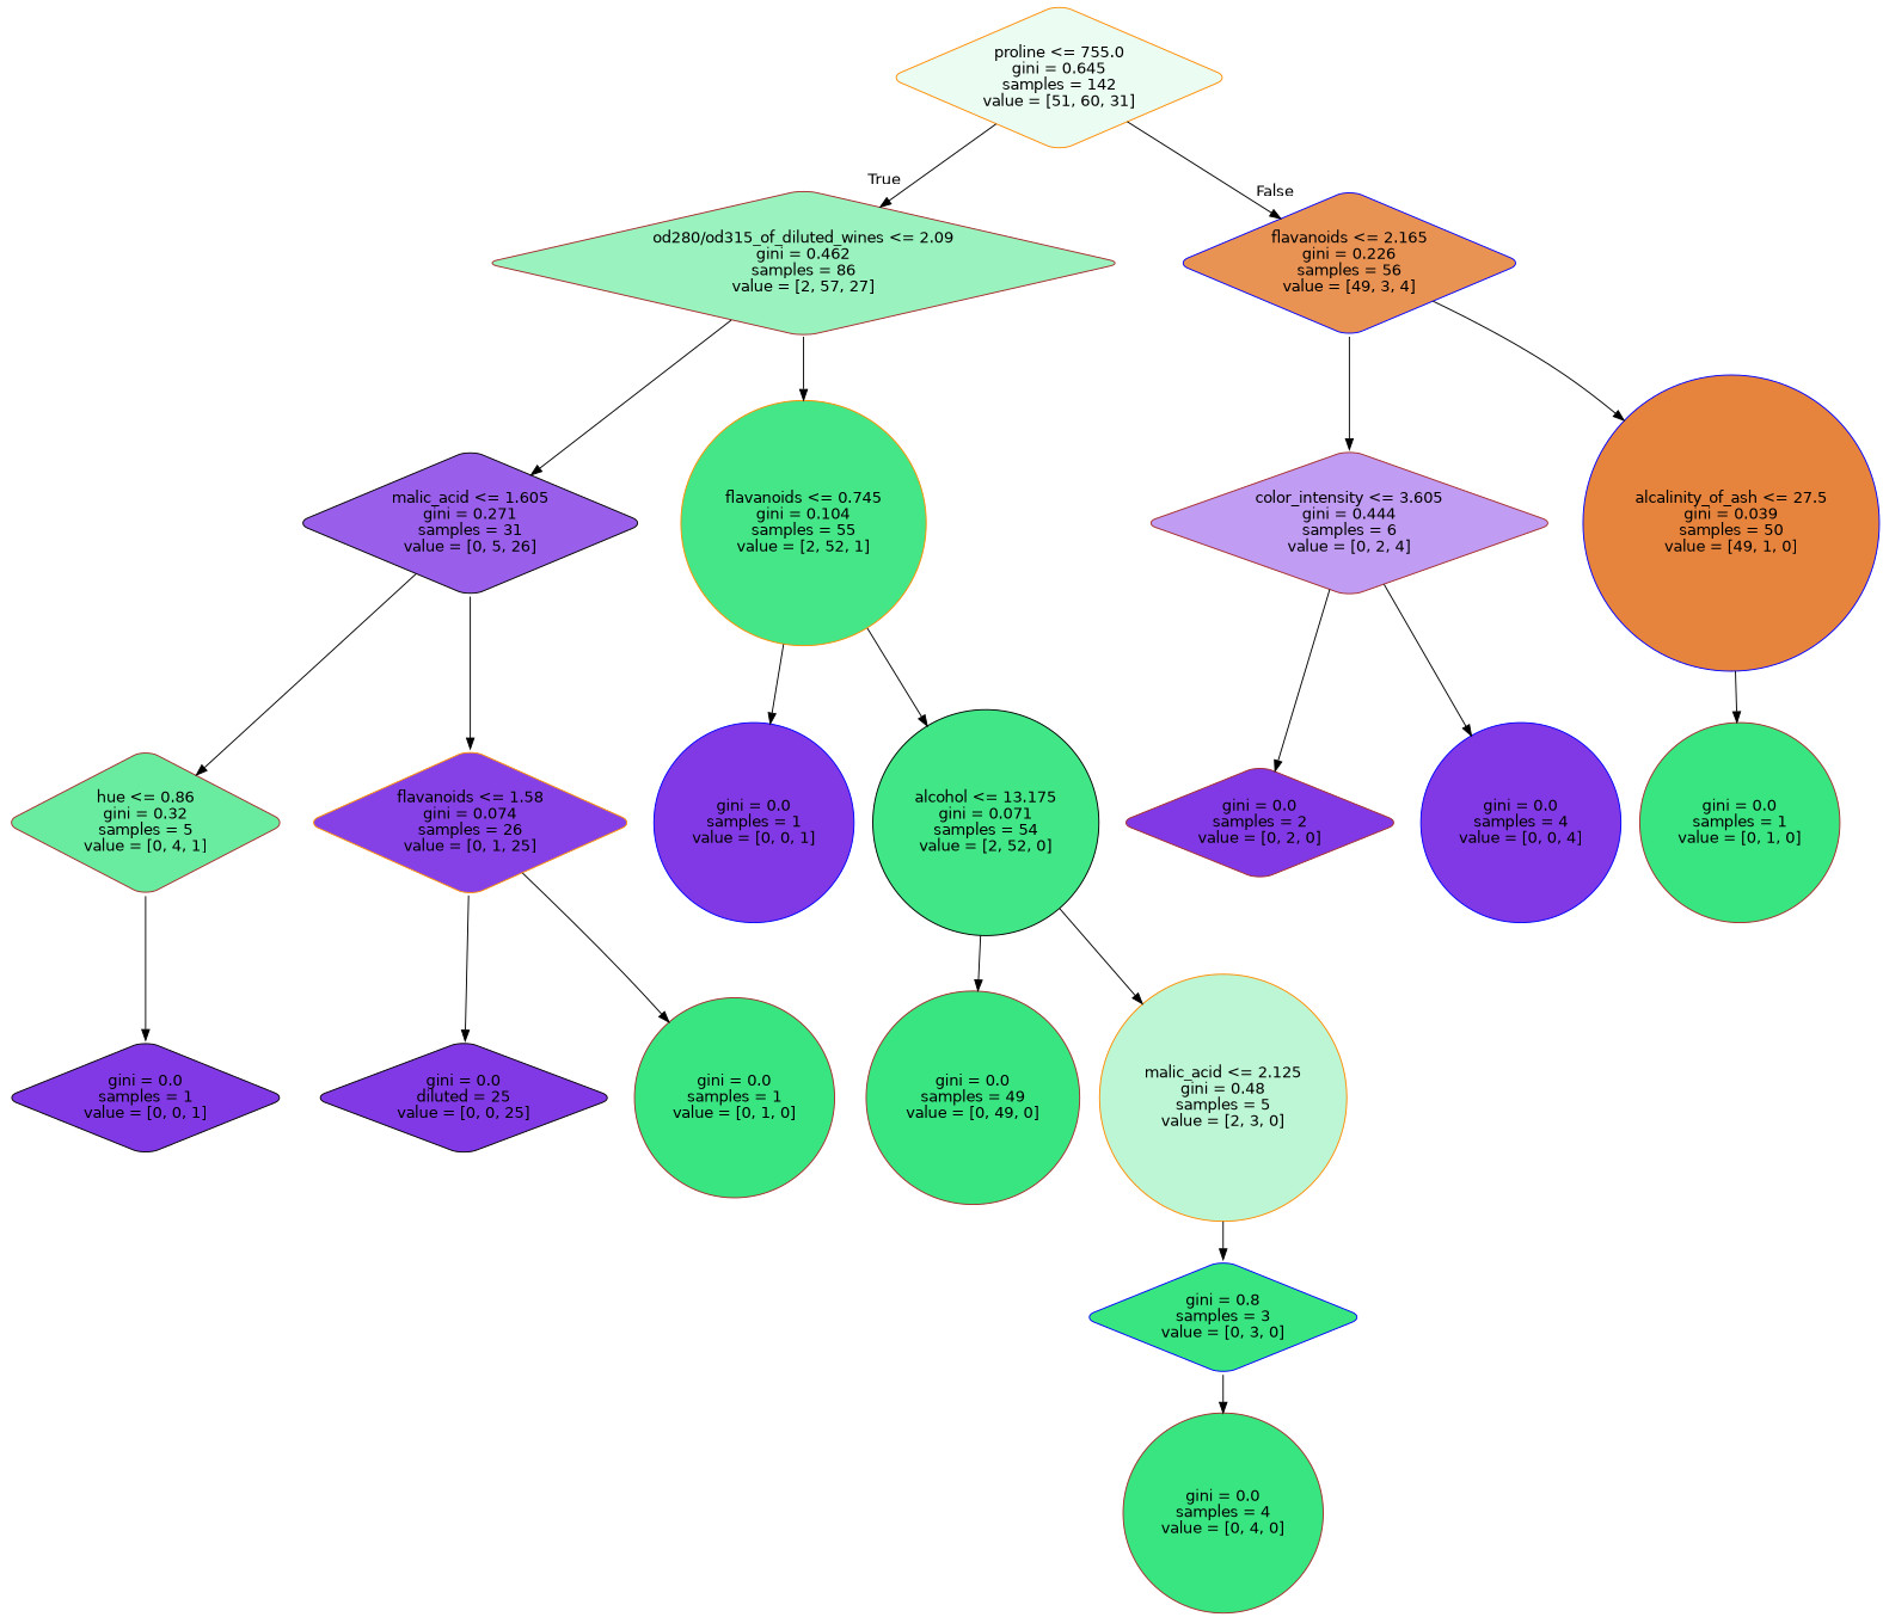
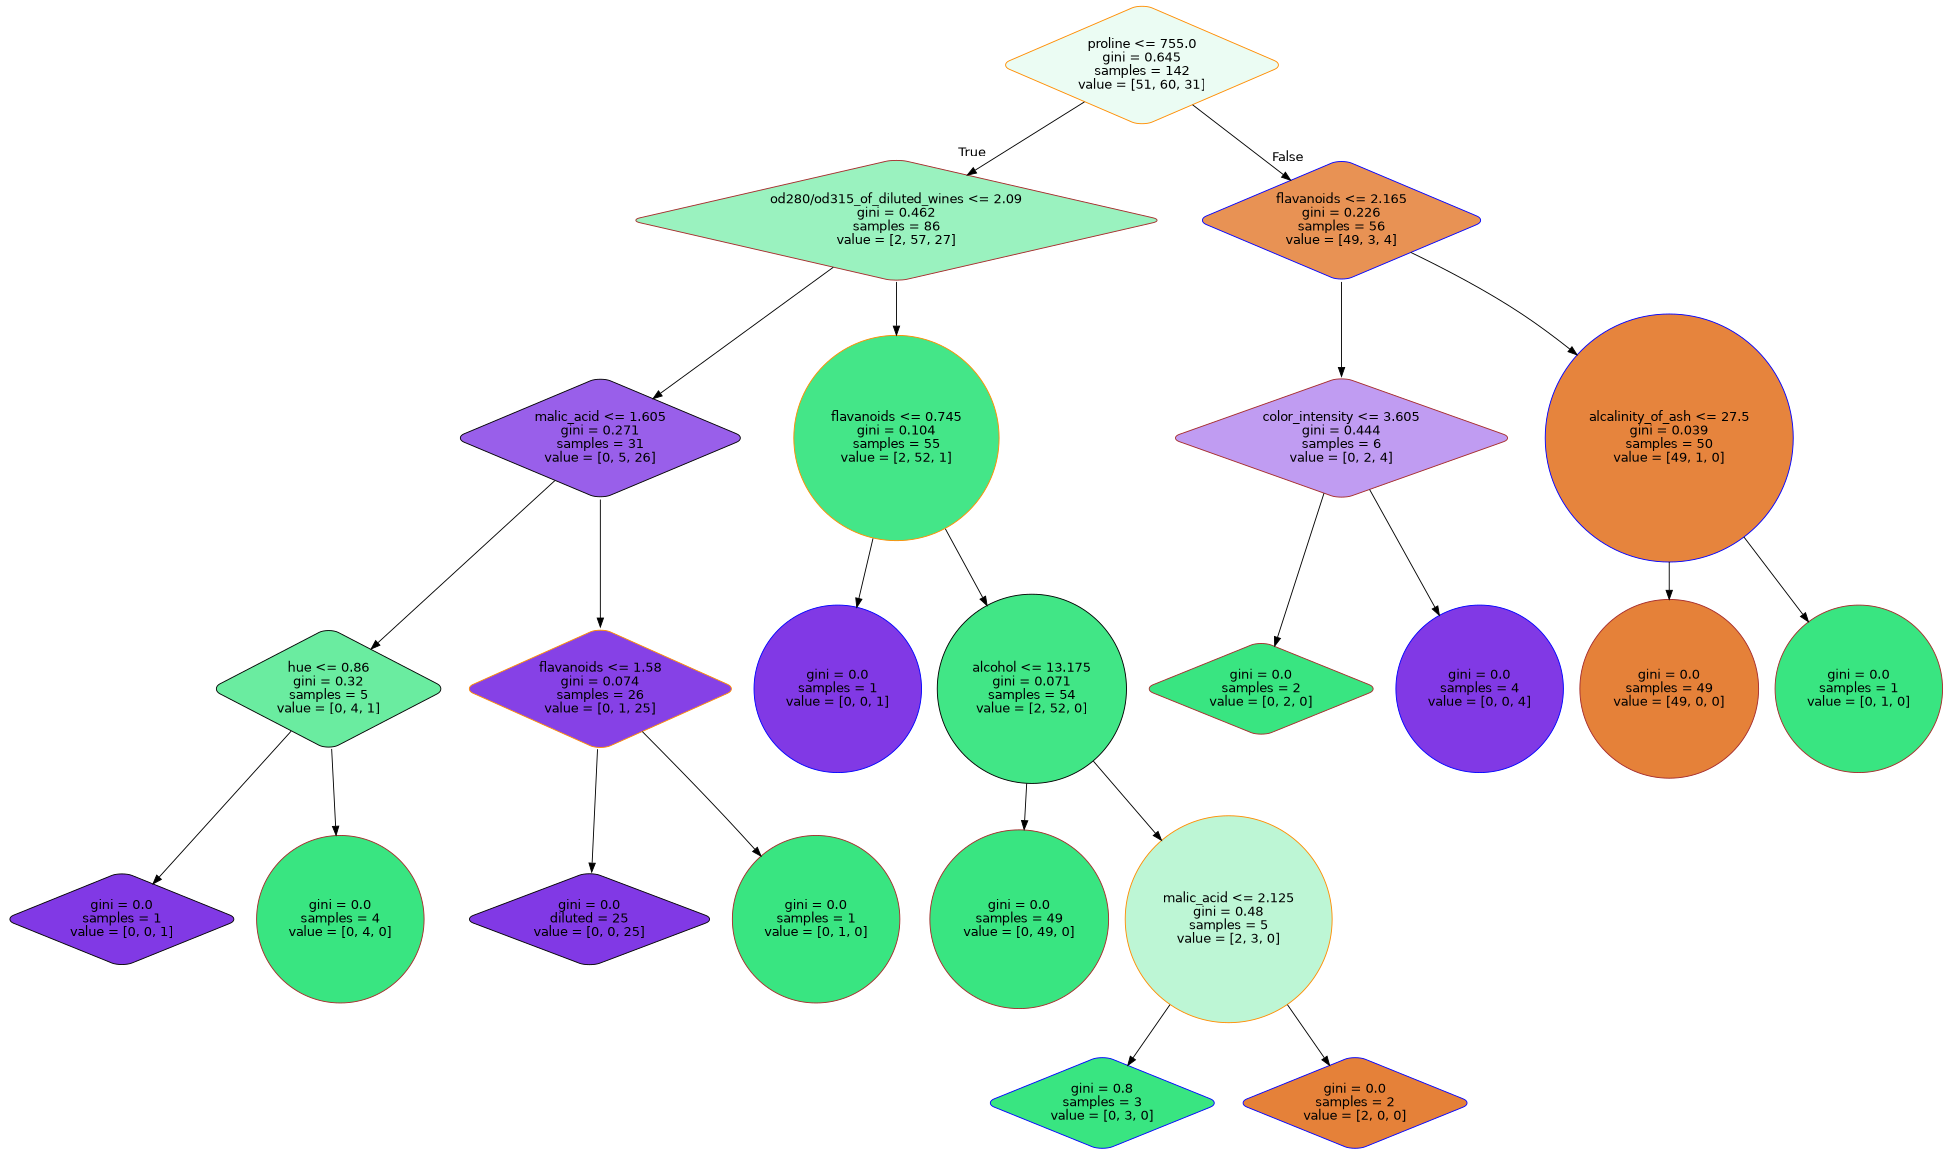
  digraph {
    node [color=brown fillcolor="#39e581" fontname=helvetica shape=diamond style="filled, rounded"]
    edge [fontname=helvetica]
    n1 [color=darkorange fillcolor="#ebfcf3" label="proline <= 755.0\ngini = 0.645\nsamples = 142\nvalue = [51, 60, 31]"]
    n2 [fillcolor="#9af2bf" label="od280/od315_of_diluted_wines <= 2.09\ngini = 0.462\nsamples = 86\nvalue = [2, 57, 27]"]
    n3 [color=blue fillcolor="#e89254" label="flavanoids <= 2.165\ngini = 0.226\nsamples = 56\nvalue = [49, 3, 4]"]
    n4 [color=black fillcolor="#995fea" label="malic_acid <= 1.605\ngini = 0.271\nsamples = 31\nvalue = [0, 5, 26]"]
    n5 [color=darkorange fillcolor="#44e688" label="flavanoids <= 0.745\ngini = 0.104\nsamples = 55\nvalue = [2, 52, 1]" shape=circle]
    n6 [fillcolor="#c09cf2" label="color_intensity <= 3.605\ngini = 0.444\nsamples = 6\nvalue = [0, 2, 4]"]
    n7 [color=blue fillcolor="#e6843d" label="alcalinity_of_ash <= 27.5\ngini = 0.039\nsamples = 50\nvalue = [49, 1, 0]" shape=circle]
-   n8 [fillcolor="#6aeca0" label="hue <= 0.86\ngini = 0.32\nsamples = 5\nvalue = [0, 4, 1]"]
+   n8 [color=black fillcolor="#6aeca0" label="hue <= 0.86\ngini = 0.32\nsamples = 5\nvalue = [0, 4, 1]"]
    n9 [color=darkorange fillcolor="#8641e6" label="flavanoids <= 1.58\ngini = 0.074\nsamples = 26\nvalue = [0, 1, 25]"]
    n10 [color=blue fillcolor="#8139e5" label="gini = 0.0\nsamples = 1\nvalue = [0, 0, 1]" shape=circle]
    n11 [color=black fillcolor="#41e686" label="alcohol <= 13.175\ngini = 0.071\nsamples = 54\nvalue = [2, 52, 0]" shape=circle]
    n12 [color=black fillcolor="#8139e5" label="gini = 0.0\nsamples = 1\nvalue = [0, 0, 1]"]
    n13 [label="gini = 0.0\nsamples = 4\nvalue = [0, 4, 0]" shape=circle]
    n14 [color=black fillcolor="#8139e5" label="gini = 0.0\ndiluted = 25\nvalue = [0, 0, 25]"]
    n15 [label="gini = 0.0\nsamples = 1\nvalue = [0, 1, 0]" shape=circle]
    n16 [label="gini = 0.0\nsamples = 49\nvalue = [0, 49, 0]" shape=circle]
    n17 [color=darkorange fillcolor="#bdf6d5" label="malic_acid <= 2.125\ngini = 0.48\nsamples = 5\nvalue = [2, 3, 0]" shape=circle]
    n18 [color=blue label="gini = 0.8\nsamples = 3\nvalue = [0, 3, 0]"]
-   n20 [fillcolor="#8139e5" label="gini = 0.0\nsamples = 2\nvalue = [0, 2, 0]"]
+   n19 [color=blue fillcolor="#e58139" label="gini = 0.0\nsamples = 2\nvalue = [2, 0, 0]"]
+   n20 [label="gini = 0.0\nsamples = 2\nvalue = [0, 2, 0]"]
    n21 [color=blue fillcolor="#8139e5" label="gini = 0.0\nsamples = 4\nvalue = [0, 0, 4]" shape=circle]
+   n22 [fillcolor="#e58139" label="gini = 0.0\nsamples = 49\nvalue = [49, 0, 0]" shape=circle]
    n23 [label="gini = 0.0\nsamples = 1\nvalue = [0, 1, 0]" shape=circle]
    n1 -> n2 [headlabel=True labelangle=45 labeldistance=2.5]
    n1 -> n3 [headlabel=False labelangle=-45 labeldistance=2.5]
    n2 -> n4
    n2 -> n5
    n3 -> n6
    n3 -> n7
    n4 -> n8
    n4 -> n9
    n5 -> n10
    n5 -> n11
    n6 -> n20
    n6 -> n21
+   n7 -> n22
    n7 -> n23
    n8 -> n12
-   n18 -> n13
+   n8 -> n13
    n9 -> n14
    n9 -> n15
    n11 -> n16
    n11 -> n17
    n17 -> n18
+   n17 -> n19
  }
